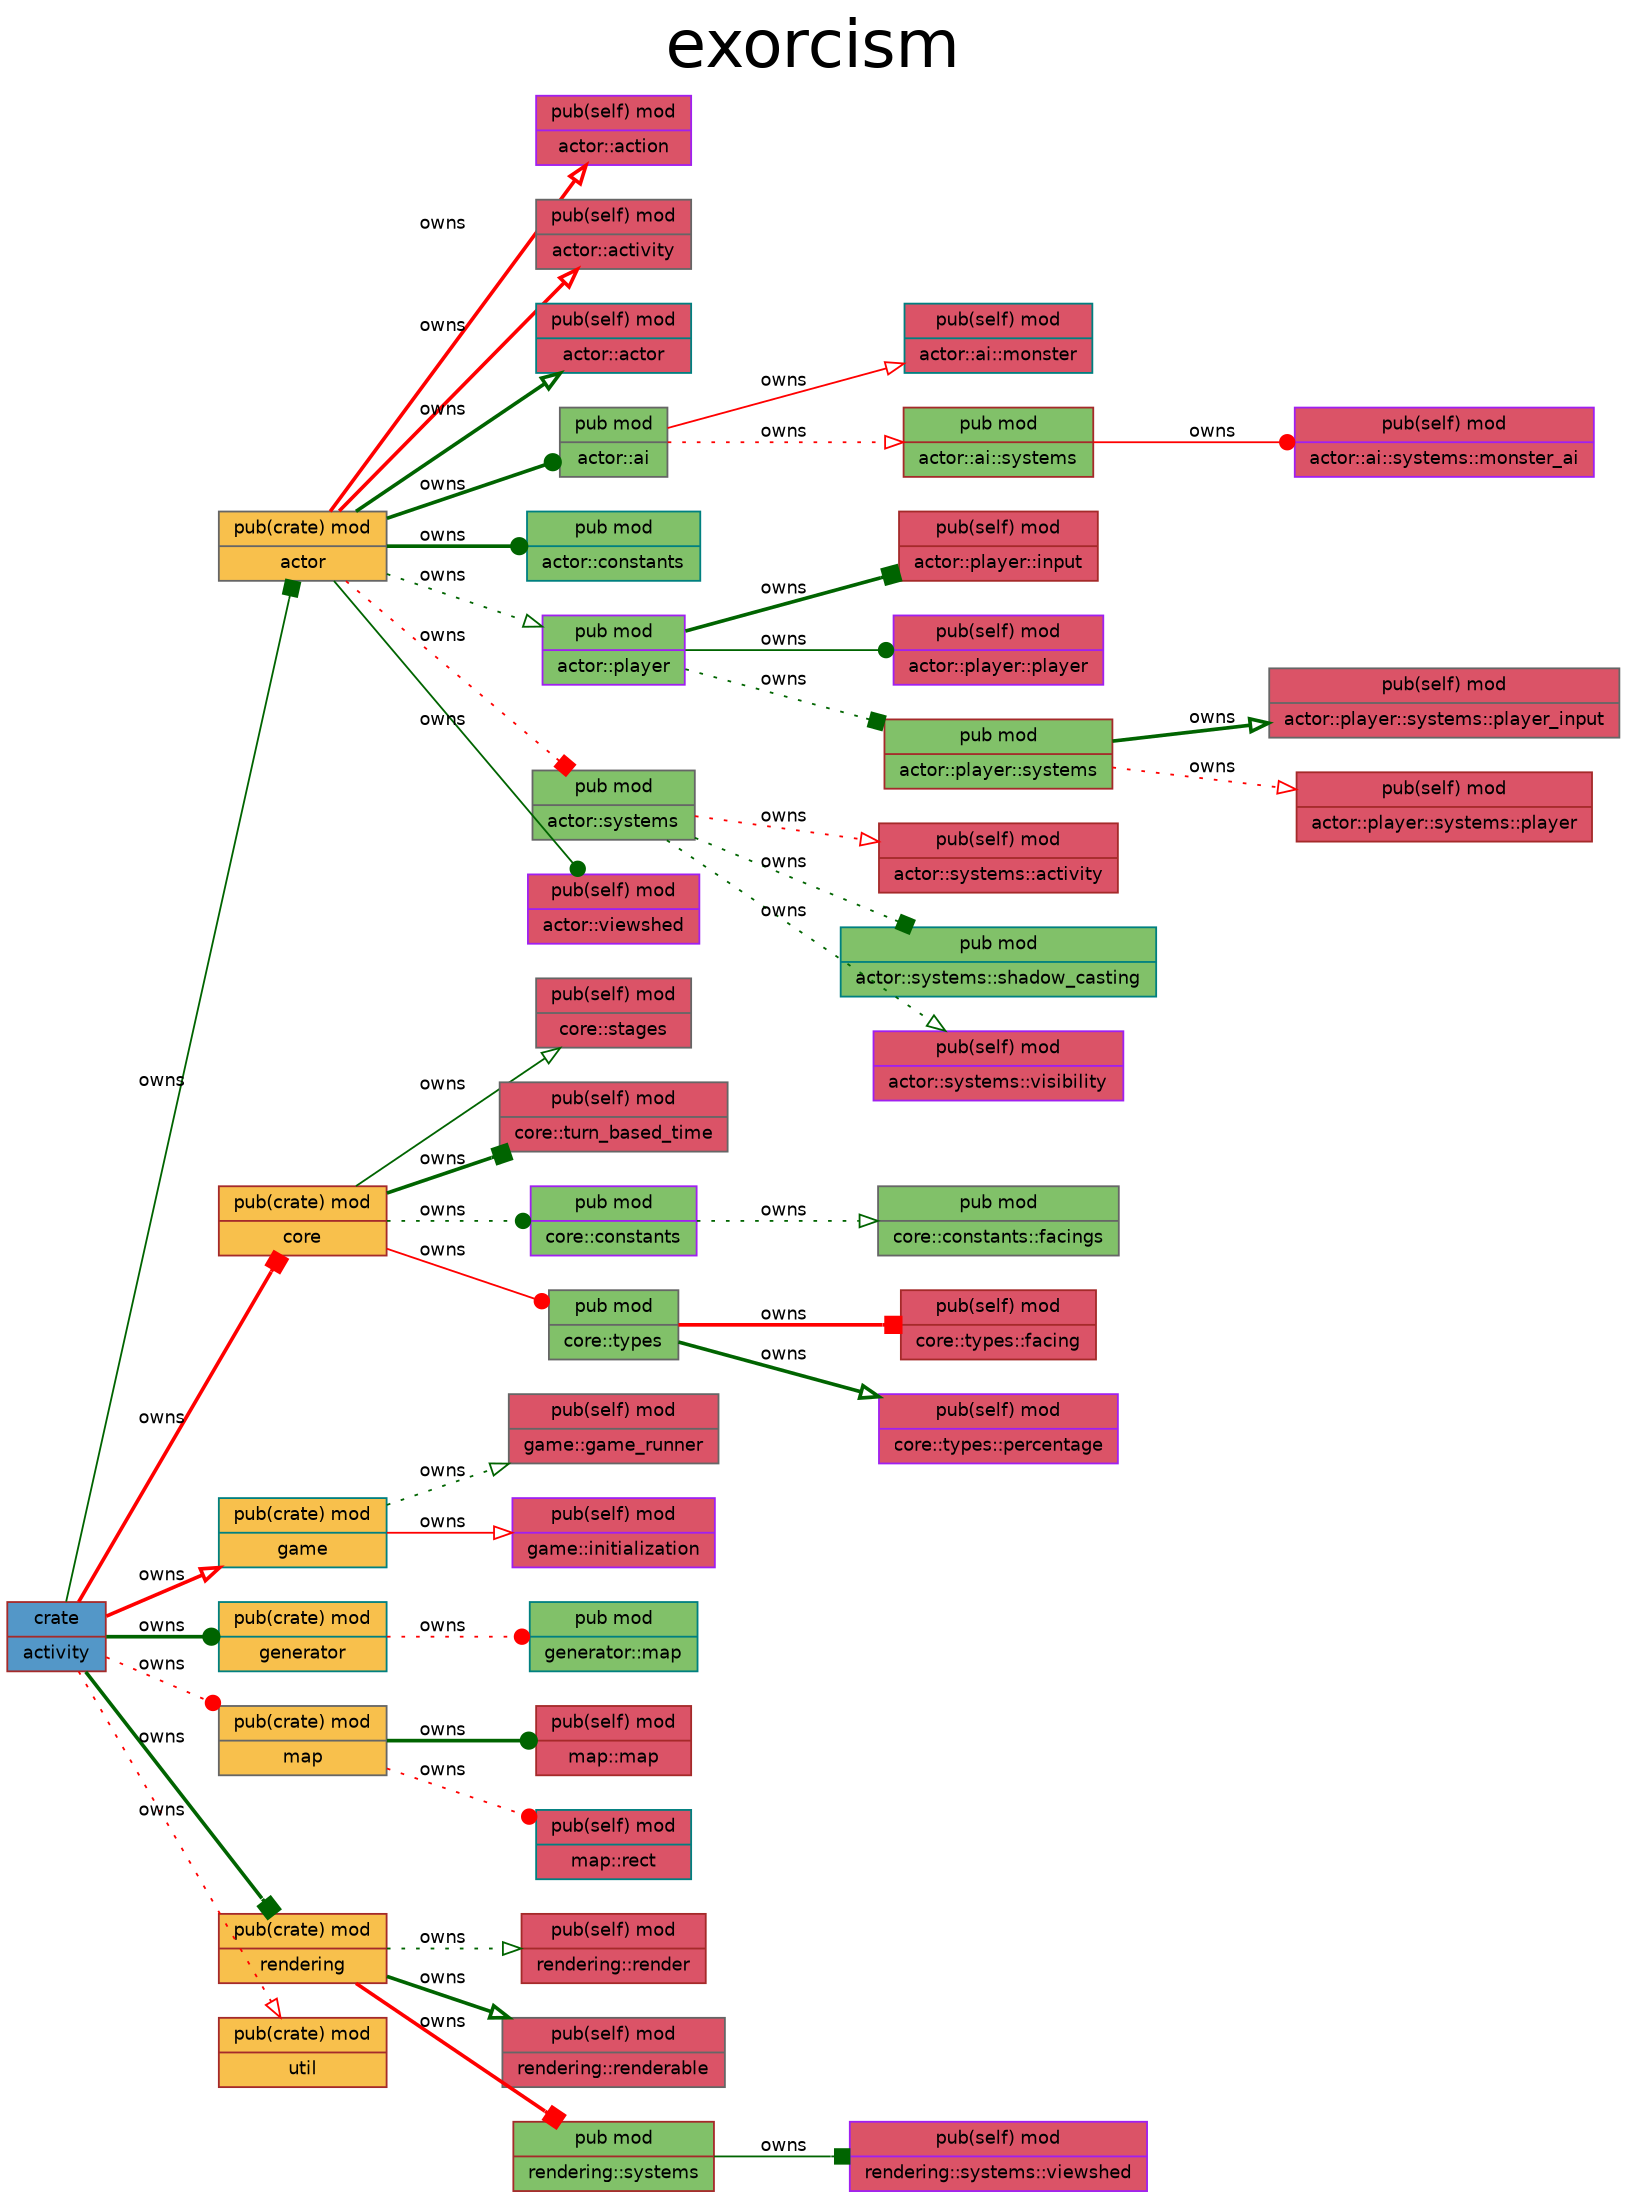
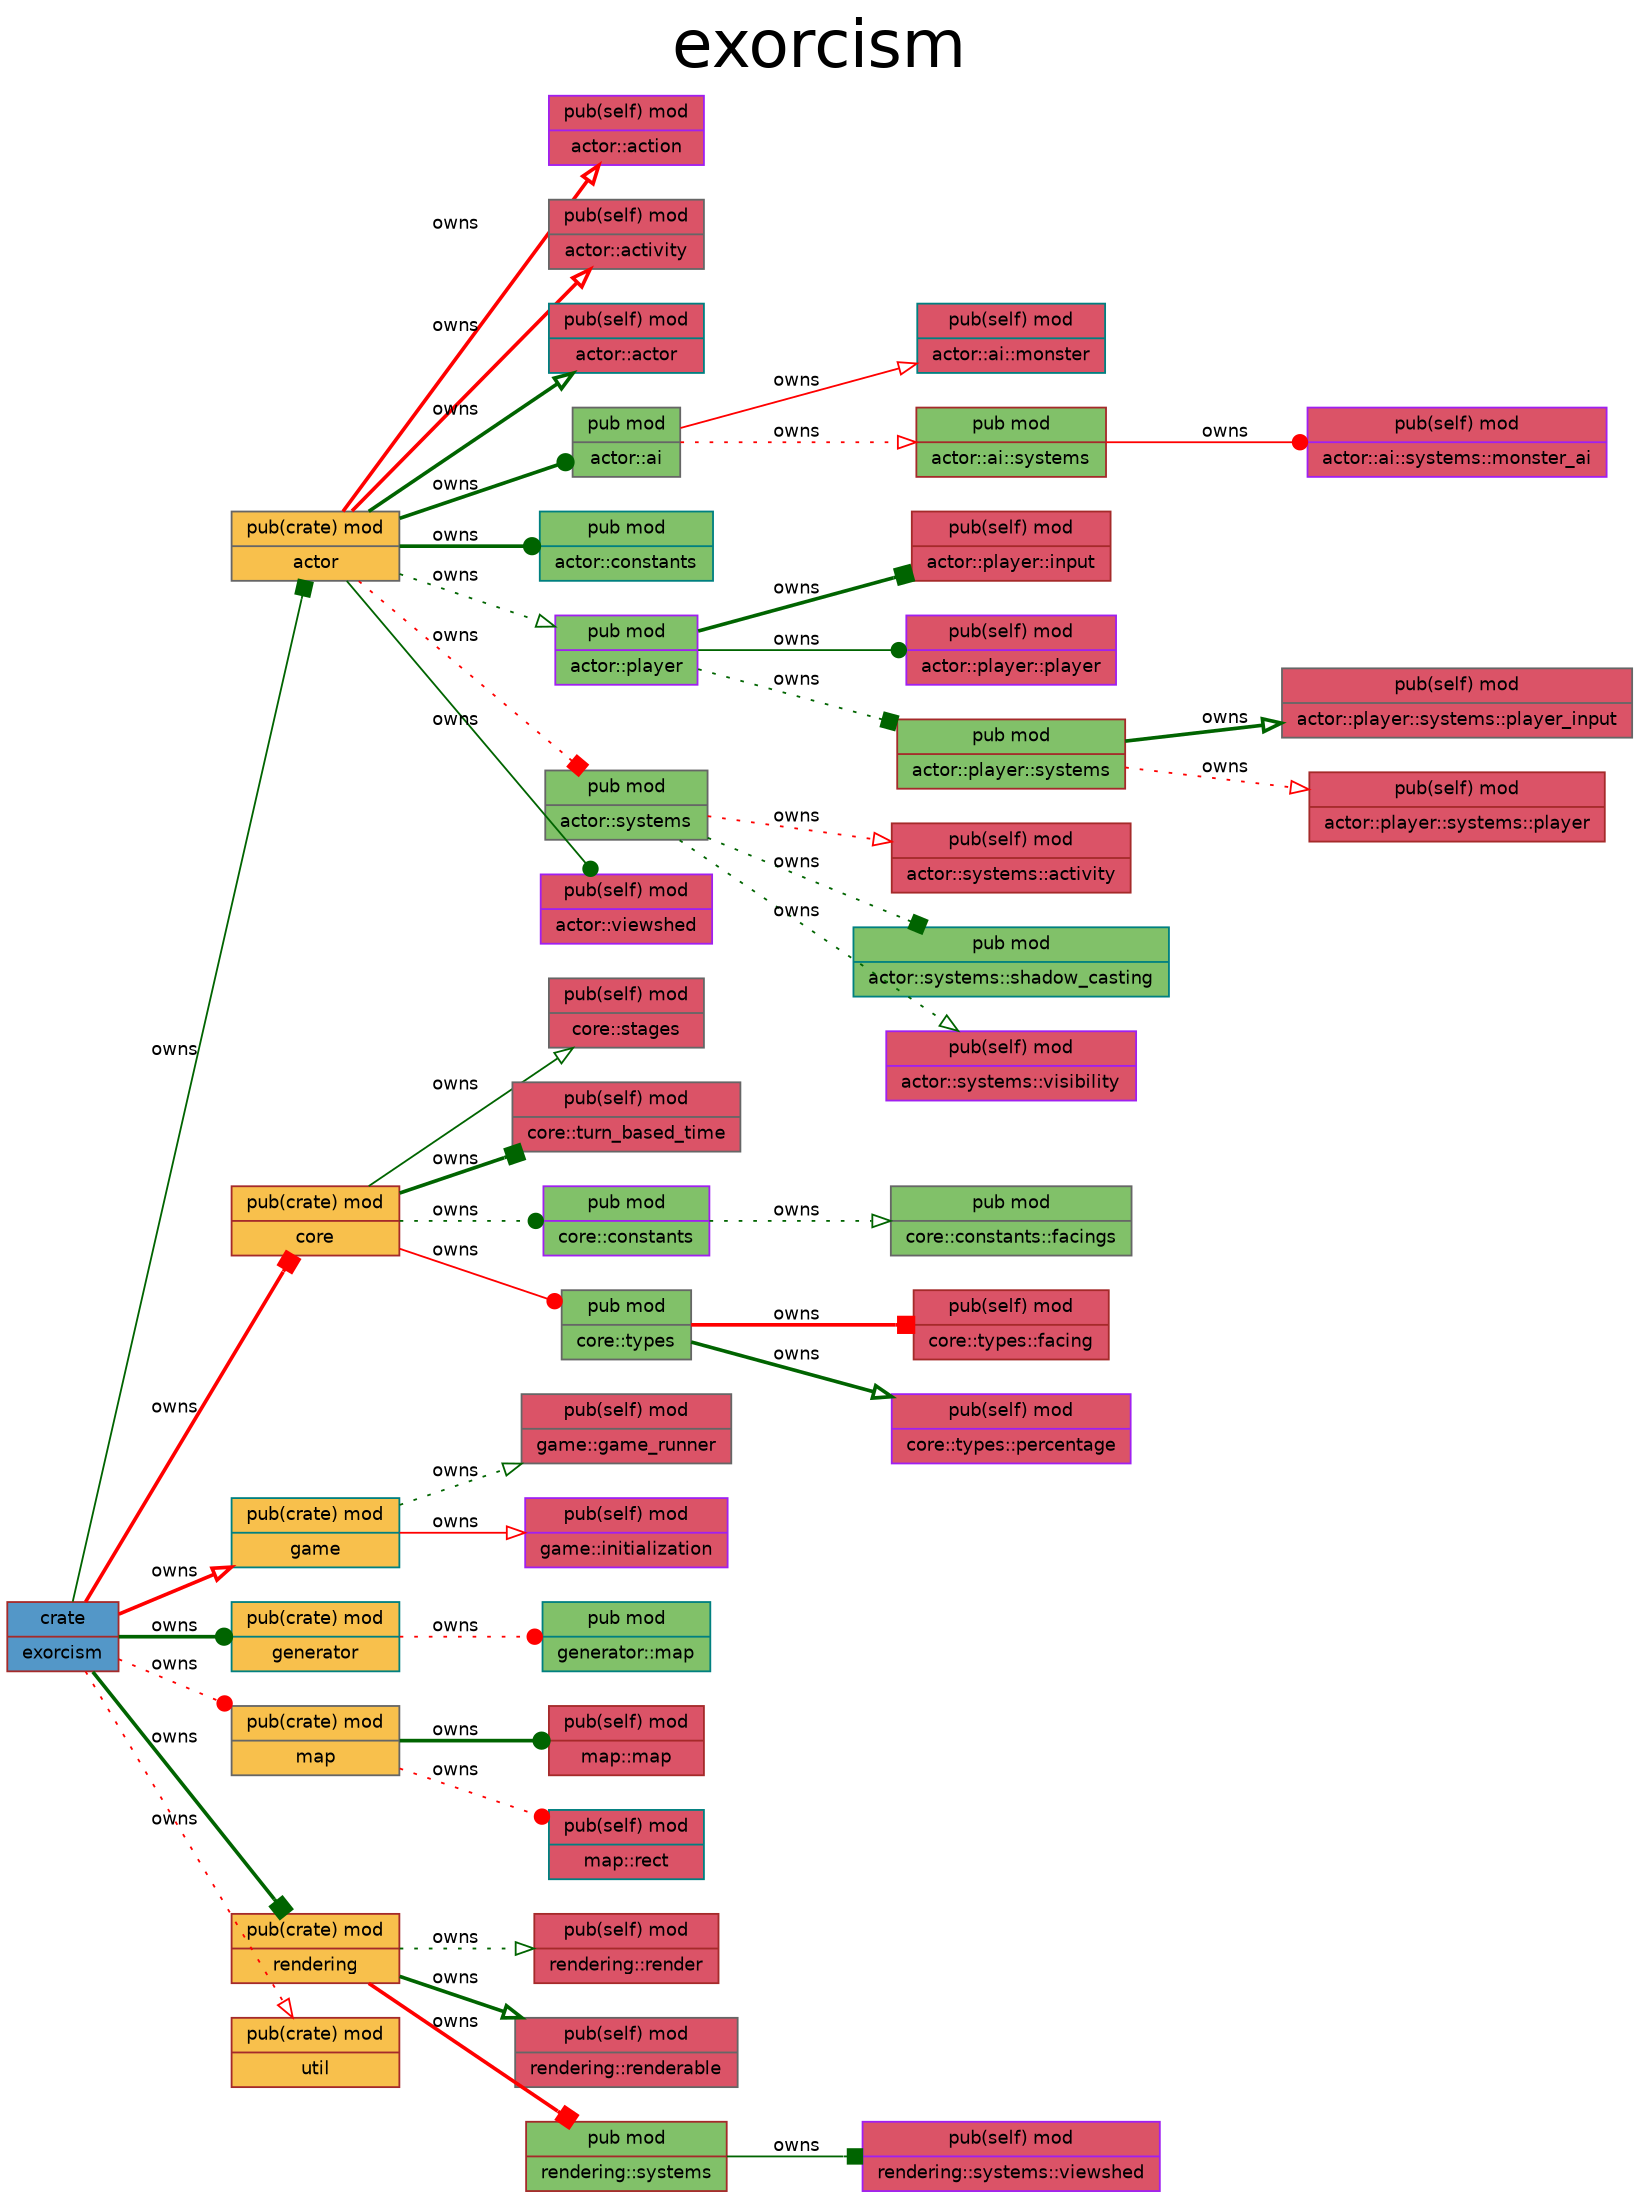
  digraph {
    fontname="DejaVu Sans"
    fontsize=36
    label=exorcism
    labelloc=t
    rankdir=LR
    splines=line
    node [fillcolor="#db5367" fontname="DejaVu Sans" fontsize=10 shape=record style=filled color=brown]
    edge [color=darkgreen fontname="DejaVu Sans" fontsize=10 style=bold arrowhead=onormal]
-   n1 [fillcolor="#5397c8" label="crate|activity"]
+   n1 [fillcolor="#5397c8" label="crate|exorcism"]
    n2 [fillcolor="#f8c04c" label="pub(crate) mod|actor" color=gray40]
    n3 [fillcolor="#f8c04c" label="pub(crate) mod|core"]
    n4 [fillcolor="#f8c04c" label="pub(crate) mod|game" color=teal]
    n5 [fillcolor="#f8c04c" label="pub(crate) mod|generator" color=teal]
    n6 [fillcolor="#f8c04c" label="pub(crate) mod|map" color=gray40]
    n7 [fillcolor="#f8c04c" label="pub(crate) mod|rendering"]
    n8 [fillcolor="#f8c04c" label="pub(crate) mod|util"]
    n9 [label="pub(self) mod|actor::action" color=purple]
    n10 [label="pub(self) mod|actor::activity" color=gray40]
    n11 [label="pub(self) mod|actor::actor" color=teal]
    n12 [fillcolor="#81c169" label="pub mod|actor::ai" color=gray40]
    n13 [fillcolor="#81c169" label="pub mod|actor::constants" color=teal]
    n14 [fillcolor="#81c169" label="pub mod|actor::player" color=purple]
    n15 [fillcolor="#81c169" label="pub mod|actor::systems" color=gray40]
    n16 [label="pub(self) mod|actor::viewshed" color=purple]
    n17 [label="pub(self) mod|actor::ai::monster" color=teal]
    n18 [fillcolor="#81c169" label="pub mod|actor::ai::systems"]
    n19 [label="pub(self) mod|actor::ai::systems::monster_ai" color=purple]
    n20 [label="pub(self) mod|actor::player::input"]
    n21 [label="pub(self) mod|actor::player::player" color=purple]
    n22 [fillcolor="#81c169" label="pub mod|actor::player::systems"]
    n23 [label="pub(self) mod|actor::player::systems::player_input" color=gray40]
    n24 [label="pub(self) mod|actor::player::systems::player"]
    n25 [label="pub(self) mod|actor::systems::activity"]
    n26 [fillcolor="#81c169" label="pub mod|actor::systems::shadow_casting" color=teal]
    n27 [label="pub(self) mod|actor::systems::visibility" color=purple]
    n28 [label="pub(self) mod|core::stages" color=gray40]
    n29 [label="pub(self) mod|core::turn_based_time" color=gray40]
    n30 [fillcolor="#81c169" label="pub mod|core::constants" color=purple]
    n31 [fillcolor="#81c169" label="pub mod|core::types" color=gray40]
    n32 [fillcolor="#81c169" label="pub mod|core::constants::facings" color=gray40]
    n33 [label="pub(self) mod|core::types::facing"]
    n34 [label="pub(self) mod|core::types::percentage" color=purple]
    n35 [label="pub(self) mod|game::game_runner" color=gray40]
    n36 [label="pub(self) mod|game::initialization" color=purple]
    n37 [fillcolor="#81c169" label="pub mod|generator::map" color=teal]
    n38 [label="pub(self) mod|map::map"]
    n39 [label="pub(self) mod|map::rect" color=teal]
    n40 [label="pub(self) mod|rendering::render"]
    n41 [label="pub(self) mod|rendering::renderable" color=gray40]
    n42 [fillcolor="#81c169" label="pub mod|rendering::systems"]
    n43 [label="pub(self) mod|rendering::systems::viewshed" color=purple]
    n1 -> n2 [label=owns style=solid arrowhead=box]
    n1 -> n3 [color=red label=owns arrowhead=box]
    n1 -> n4 [color=red label=owns]
    n1 -> n5 [label=owns arrowhead=dot]
    n1 -> n6 [color=red label=owns style=dotted arrowhead=dot]
    n1 -> n7 [label=owns arrowhead=box]
    n1 -> n8 [color=red label=owns style=dotted]
    n2 -> n9 [color=red label=owns]
    n2 -> n10 [color=red label=owns]
    n2 -> n11 [label=owns]
    n2 -> n12 [label=owns arrowhead=dot]
    n2 -> n13 [label=owns arrowhead=dot]
    n2 -> n14 [label=owns style=dotted]
    n2 -> n15 [color=red label=owns style=dotted arrowhead=box]
    n2 -> n16 [label=owns style=solid arrowhead=dot]
    n3 -> n28 [label=owns style=solid]
    n3 -> n29 [label=owns arrowhead=box]
    n3 -> n30 [label=owns style=dotted arrowhead=dot]
    n3 -> n31 [color=red label=owns style=solid arrowhead=dot]
    n4 -> n35 [label=owns style=dotted]
    n4 -> n36 [color=red label=owns style=solid]
    n5 -> n37 [color=red label=owns style=dotted arrowhead=dot]
    n6 -> n38 [label=owns arrowhead=dot]
    n6 -> n39 [color=red label=owns style=dotted arrowhead=dot]
    n7 -> n40 [label=owns style=dotted]
    n7 -> n41 [label=owns]
    n7 -> n42 [color=red label=owns arrowhead=box]
    n12 -> n17 [color=red label=owns style=solid]
    n12 -> n18 [color=red label=owns style=dotted]
    n14 -> n20 [label=owns arrowhead=box]
    n14 -> n21 [label=owns style=solid arrowhead=dot]
    n14 -> n22 [label=owns style=dotted arrowhead=box]
    n15 -> n25 [color=red label=owns style=dotted]
    n15 -> n26 [label=owns style=dotted arrowhead=box]
    n15 -> n27 [label=owns style=dotted]
    n18 -> n19 [color=red label=owns style=solid arrowhead=dot]
    n22 -> n23 [label=owns]
    n22 -> n24 [color=red label=owns style=dotted]
    n30 -> n32 [label=owns style=dotted]
    n31 -> n33 [color=red label=owns arrowhead=box]
    n31 -> n34 [label=owns]
    n42 -> n43 [label=owns style=solid arrowhead=box]
  }
